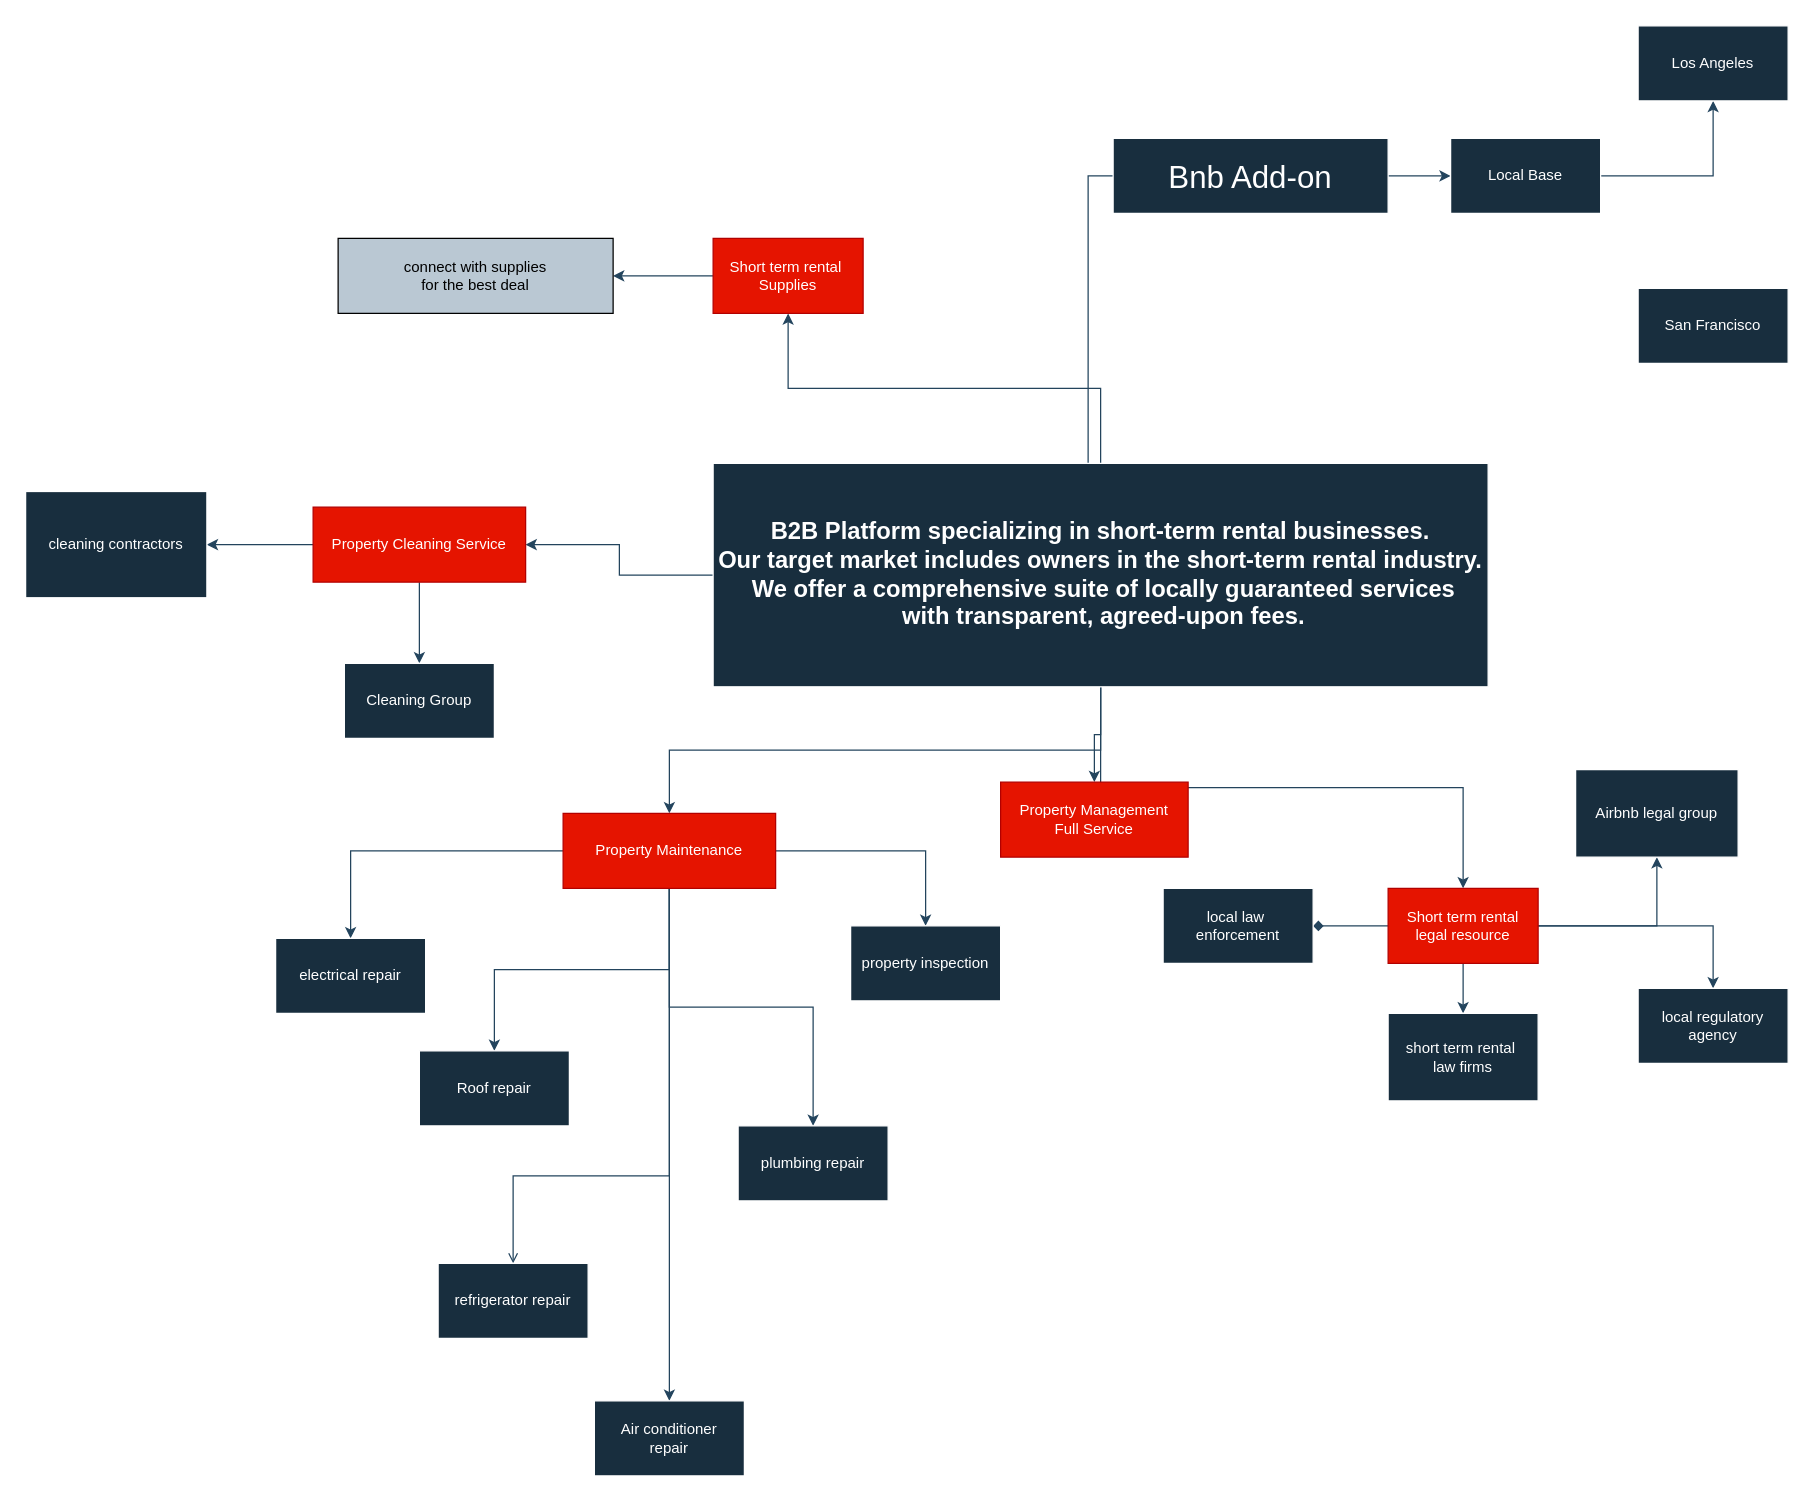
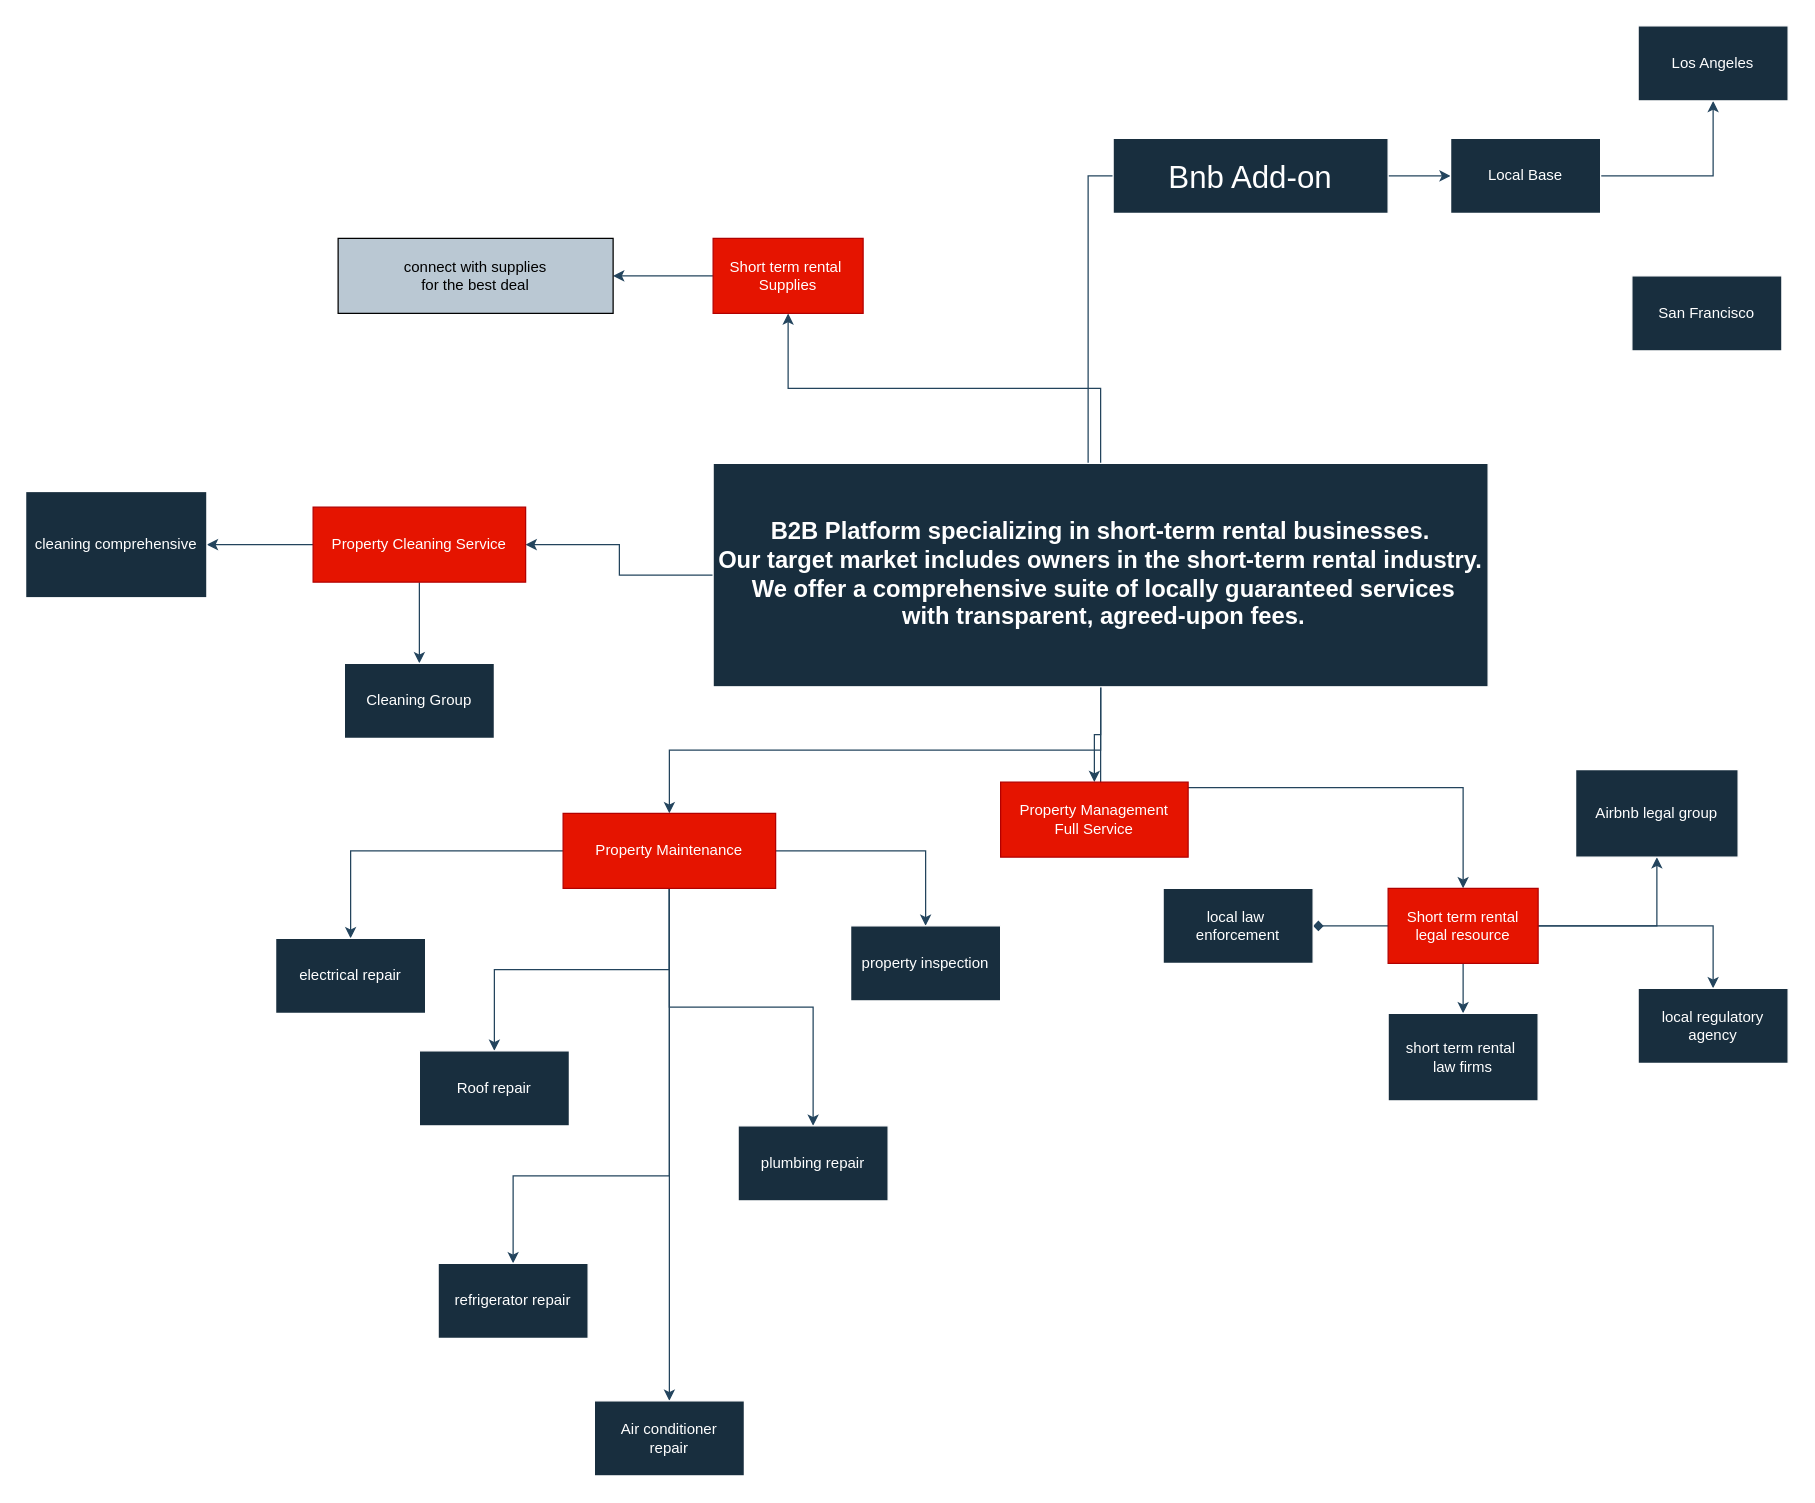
  <mxCell id="0" />
  <mxCell id="1" parent="0" />
  <mxCell id="2" value="" style="edgeStyle=orthogonalEdgeStyle;rounded=0;orthogonalLoop=1;jettySize=auto;html=1;strokeColor=#23445D;" edge="1" parent="1" source="4"><mxGeometry relative="1" as="geometry"><mxPoint x="860" y="280" as="sourcePoint" /><mxPoint x="870" y="410" as="targetPoint" /><Array as="points" /></mxGeometry></mxCell>
  <mxCell id="3" value="" style="edgeStyle=orthogonalEdgeStyle;rounded=0;orthogonalLoop=1;jettySize=auto;html=1;strokeColor=#23445D;" edge="1" parent="1" source="4" target="12"><mxGeometry relative="1" as="geometry" /></mxCell>
  <mxCell id="4" value="&lt;font style=&quot;font-size: 25px;&quot;&gt;Bnb Add-on&lt;/font&gt;" style="whiteSpace=wrap;html=1;strokeColor=#FFFFFF;fontColor=#FFFFFF;fillColor=#182E3E;" vertex="1" parent="1"><mxGeometry x="890" y="110" width="220" height="60" as="geometry" /></mxCell>
  <mxCell id="5" value="" style="edgeStyle=orthogonalEdgeStyle;rounded=0;orthogonalLoop=1;jettySize=auto;html=1;strokeColor=#23445D;" edge="1" parent="1" source="10" target="15"><mxGeometry relative="1" as="geometry" /></mxCell>
  <mxCell id="6" value="" style="edgeStyle=orthogonalEdgeStyle;rounded=0;orthogonalLoop=1;jettySize=auto;html=1;strokeColor=#23445D;" edge="1" parent="1" source="10" target="18"><mxGeometry relative="1" as="geometry" /></mxCell>
  <mxCell id="7" value="" style="edgeStyle=orthogonalEdgeStyle;rounded=0;orthogonalLoop=1;jettySize=auto;html=1;strokeColor=#23445D;" edge="1" parent="1" source="10" target="25"><mxGeometry relative="1" as="geometry" /></mxCell>
  <mxCell id="8" value="" style="edgeStyle=orthogonalEdgeStyle;rounded=0;orthogonalLoop=1;jettySize=auto;html=1;strokeColor=#23445D;" edge="1" parent="1" source="10" target="30"><mxGeometry relative="1" as="geometry" /></mxCell>
  <mxCell id="9" value="" style="edgeStyle=orthogonalEdgeStyle;rounded=0;orthogonalLoop=1;jettySize=auto;html=1;strokeColor=#23445D;" edge="1" parent="1" source="10" target="32"><mxGeometry relative="1" as="geometry" /></mxCell>
  <mxCell id="10" value="&lt;font style=&quot;font-size: 19px;&quot;&gt;&lt;b&gt;B2B Platform specializing in short-term rental businesses. &lt;br&gt;Our target market includes owners in the short-term rental industry.&lt;br&gt;&amp;nbsp;We offer a comprehensive suite of locally guaranteed services&lt;br&gt;&amp;nbsp;with transparent, agreed-upon fees.&lt;/b&gt;&lt;/font&gt;" style="whiteSpace=wrap;html=1;fillColor=#182E3E;strokeColor=#FFFFFF;fontColor=#FFFFFF;align=center;" vertex="1" parent="1"><mxGeometry x="570" y="370" width="620" height="178.75" as="geometry" /></mxCell>
  <mxCell id="11" value="" style="edgeStyle=orthogonalEdgeStyle;rounded=0;orthogonalLoop=1;jettySize=auto;html=1;strokeColor=#23445D;" edge="1" parent="1" source="12" target="14"><mxGeometry relative="1" as="geometry" /></mxCell>
  <mxCell id="12" value="Local Base" style="whiteSpace=wrap;html=1;fillColor=#182E3E;strokeColor=#FFFFFF;fontColor=#FFFFFF;" vertex="1" parent="1"><mxGeometry x="1160" y="110" width="120" height="60" as="geometry" /></mxCell>
- <mxCell id="13" value="San Francisco" style="whiteSpace=wrap;html=1;fillColor=#182E3E;strokeColor=#FFFFFF;fontColor=#FFFFFF;" vertex="1" parent="1"><mxGeometry x="1310" width="120" height="60" as="geometry" y="230" /></mxCell>
+ <mxCell id="13" value="San Francisco" style="whiteSpace=wrap;html=1;fillColor=#182E3E;strokeColor=#FFFFFF;fontColor=#FFFFFF;" vertex="1" parent="1"><mxGeometry x="1305" y="220" width="120" height="60" as="geometry" /></mxCell>
  <mxCell id="14" value="Los Angeles" style="whiteSpace=wrap;html=1;fillColor=#182E3E;strokeColor=#FFFFFF;fontColor=#FFFFFF;" vertex="1" parent="1"><mxGeometry x="1310" y="20" width="120" height="60" as="geometry" /></mxCell>
  <mxCell id="15" value="Property Management&lt;br&gt;Full Service" style="whiteSpace=wrap;html=1;fillColor=#e51400;strokeColor=#B20000;fontColor=#ffffff;" vertex="1" parent="1"><mxGeometry x="800" y="625" width="150" height="60" as="geometry" /></mxCell>
  <mxCell id="16" value="" style="edgeStyle=orthogonalEdgeStyle;rounded=0;orthogonalLoop=1;jettySize=auto;html=1;strokeColor=#23445D;" edge="1" parent="1" source="18" target="43"><mxGeometry relative="1" as="geometry" /></mxCell>
  <mxCell id="17" value="" style="edgeStyle=orthogonalEdgeStyle;rounded=0;orthogonalLoop=1;jettySize=auto;html=1;strokeColor=#23445D;" edge="1" parent="1" source="18" target="44"><mxGeometry relative="1" as="geometry" /></mxCell>
  <mxCell id="18" value="Property Cleaning Service" style="whiteSpace=wrap;html=1;fillColor=#e51400;strokeColor=#B20000;fontColor=#ffffff;" vertex="1" parent="1"><mxGeometry x="250" y="405" width="170" height="60" as="geometry" /></mxCell>
  <mxCell id="19" value="" style="edgeStyle=orthogonalEdgeStyle;rounded=0;orthogonalLoop=1;jettySize=auto;html=1;strokeColor=#23445D;" edge="1" parent="1" source="25" target="37"><mxGeometry relative="1" as="geometry" /></mxCell>
  <mxCell id="20" value="" style="edgeStyle=orthogonalEdgeStyle;rounded=0;orthogonalLoop=1;jettySize=auto;html=1;strokeColor=#23445D;" edge="1" parent="1" source="25" target="38"><mxGeometry relative="1" as="geometry" /></mxCell>
  <mxCell id="21" value="" style="edgeStyle=orthogonalEdgeStyle;rounded=0;orthogonalLoop=1;jettySize=auto;html=1;strokeColor=#23445D;" edge="1" parent="1" source="25" target="39"><mxGeometry relative="1" as="geometry" /></mxCell>
  <mxCell id="22" value="" style="edgeStyle=orthogonalEdgeStyle;rounded=0;orthogonalLoop=1;jettySize=auto;html=1;strokeColor=#23445D;" edge="1" parent="1" source="25" target="40"><mxGeometry relative="1" as="geometry" /></mxCell>
- <mxCell id="23" value="" style="edgeStyle=orthogonalEdgeStyle;rounded=0;orthogonalLoop=1;jettySize=auto;html=1;strokeColor=#23445D;endArrow=open;" edge="1" parent="1" source="25" target="41"><mxGeometry relative="1" as="geometry"><Array as="points"><mxPoint x="535" y="940" /><mxPoint x="410" y="940" /></Array></mxGeometry></mxCell>
+ <mxCell id="23" value="" style="edgeStyle=orthogonalEdgeStyle;rounded=0;orthogonalLoop=1;jettySize=auto;html=1;strokeColor=#23445D;" edge="1" parent="1" source="25" target="41"><mxGeometry relative="1" as="geometry"><Array as="points"><mxPoint x="535" y="940" /><mxPoint x="410" y="940" /></Array></mxGeometry></mxCell>
  <mxCell id="24" value="" style="edgeStyle=orthogonalEdgeStyle;rounded=0;orthogonalLoop=1;jettySize=auto;html=1;strokeColor=#23445D;" edge="1" parent="1" source="25" target="42"><mxGeometry relative="1" as="geometry" /></mxCell>
  <mxCell id="25" value="Property Maintenance" style="whiteSpace=wrap;html=1;fillColor=#e51400;strokeColor=#B20000;fontColor=#ffffff;" vertex="1" parent="1"><mxGeometry x="450" y="650" width="170" height="60" as="geometry" /></mxCell>
  <mxCell id="26" value="" style="edgeStyle=orthogonalEdgeStyle;rounded=0;orthogonalLoop=1;jettySize=auto;html=1;strokeColor=#23445D;endArrow=diamond;" edge="1" parent="1" source="30" target="33"><mxGeometry relative="1" as="geometry" /></mxCell>
  <mxCell id="27" value="" style="edgeStyle=orthogonalEdgeStyle;rounded=0;orthogonalLoop=1;jettySize=auto;html=1;strokeColor=#23445D;" edge="1" parent="1" source="30" target="34"><mxGeometry relative="1" as="geometry"><Array as="points" /></mxGeometry></mxCell>
  <mxCell id="28" value="" style="edgeStyle=orthogonalEdgeStyle;rounded=0;orthogonalLoop=1;jettySize=auto;html=1;strokeColor=#23445D;" edge="1" parent="1" source="30" target="35"><mxGeometry relative="1" as="geometry" /></mxCell>
  <mxCell id="29" value="" style="edgeStyle=orthogonalEdgeStyle;rounded=0;orthogonalLoop=1;jettySize=auto;html=1;strokeColor=#23445D;" edge="1" parent="1" source="30" target="36"><mxGeometry relative="1" as="geometry" /></mxCell>
  <mxCell id="30" value="Short term rental&lt;br&gt;legal resource" style="whiteSpace=wrap;html=1;fillColor=#e51400;strokeColor=#B20000;fontColor=#ffffff;" vertex="1" parent="1"><mxGeometry x="1110" y="710" width="120" height="60" as="geometry" /></mxCell>
  <mxCell id="31" value="" style="edgeStyle=orthogonalEdgeStyle;rounded=0;orthogonalLoop=1;jettySize=auto;html=1;strokeColor=#23445D;" edge="1" parent="1" source="32" target="45"><mxGeometry relative="1" as="geometry" /></mxCell>
  <mxCell id="32" value="Short term rental&amp;nbsp;&lt;br&gt;Supplies" style="whiteSpace=wrap;html=1;fillColor=#e51400;strokeColor=#B20000;fontColor=#ffffff;" vertex="1" parent="1"><mxGeometry x="570" y="190" width="120" height="60" as="geometry" /></mxCell>
  <mxCell id="33" value="local law&amp;nbsp;&lt;br&gt;enforcement" style="whiteSpace=wrap;html=1;fillColor=#182E3E;strokeColor=#FFFFFF;fontColor=#FFFFFF;" vertex="1" parent="1"><mxGeometry x="930" y="710" width="120" height="60" as="geometry" /></mxCell>
  <mxCell id="34" value="short term rental&amp;nbsp;&lt;br&gt;law firms" style="whiteSpace=wrap;html=1;fillColor=#182E3E;strokeColor=#FFFFFF;fontColor=#FFFFFF;" vertex="1" parent="1"><mxGeometry x="1110" y="810" width="120" height="70" as="geometry" /></mxCell>
  <mxCell id="35" value="Airbnb legal group" style="whiteSpace=wrap;html=1;fillColor=#182E3E;strokeColor=#FFFFFF;fontColor=#FFFFFF;" vertex="1" parent="1"><mxGeometry x="1260" y="615" width="130" height="70" as="geometry" /></mxCell>
  <mxCell id="36" value="local regulatory agency" style="whiteSpace=wrap;html=1;fillColor=#182E3E;strokeColor=#FFFFFF;fontColor=#FFFFFF;" vertex="1" parent="1"><mxGeometry x="1310" y="790" width="120" height="60" as="geometry" /></mxCell>
  <mxCell id="37" value="Roof repair" style="whiteSpace=wrap;html=1;fillColor=#182E3E;strokeColor=#FFFFFF;fontColor=#FFFFFF;" vertex="1" parent="1"><mxGeometry x="335" y="840" width="120" height="60" as="geometry" /></mxCell>
  <mxCell id="38" value="property inspection" style="whiteSpace=wrap;html=1;fillColor=#182E3E;strokeColor=#FFFFFF;fontColor=#FFFFFF;" vertex="1" parent="1"><mxGeometry x="680" y="740" width="120" height="60" as="geometry" /></mxCell>
  <mxCell id="39" value="plumbing repair" style="whiteSpace=wrap;html=1;fillColor=#182E3E;strokeColor=#FFFFFF;fontColor=#FFFFFF;" vertex="1" parent="1"><mxGeometry x="590" y="900" width="120" height="60" as="geometry" /></mxCell>
  <mxCell id="40" value="Air conditioner&lt;br&gt;repair" style="whiteSpace=wrap;html=1;fillColor=#182E3E;strokeColor=#FFFFFF;fontColor=#FFFFFF;" vertex="1" parent="1"><mxGeometry x="475" y="1120" width="120" height="60" as="geometry" /></mxCell>
  <mxCell id="41" value="refrigerator repair" style="whiteSpace=wrap;html=1;fillColor=#182E3E;strokeColor=#FFFFFF;fontColor=#FFFFFF;" vertex="1" parent="1"><mxGeometry x="350" y="1010" width="120" height="60" as="geometry" /></mxCell>
  <mxCell id="42" value="electrical repair" style="whiteSpace=wrap;html=1;fillColor=#182E3E;strokeColor=#FFFFFF;fontColor=#FFFFFF;" vertex="1" parent="1"><mxGeometry x="220" y="750" width="120" height="60" as="geometry" /></mxCell>
  <mxCell id="43" value="Cleaning Group" style="whiteSpace=wrap;html=1;fillColor=#182E3E;strokeColor=#FFFFFF;fontColor=#FFFFFF;" vertex="1" parent="1"><mxGeometry x="275" y="530" width="120" height="60" as="geometry" /></mxCell>
- <mxCell id="44" value="cleaning contractors" style="whiteSpace=wrap;html=1;fillColor=#182E3E;strokeColor=#FFFFFF;fontColor=#FFFFFF;" vertex="1" parent="1"><mxGeometry x="20" y="392.5" width="145" height="85" as="geometry" /></mxCell>
+ <mxCell id="44" value="cleaning comprehensive" style="whiteSpace=wrap;html=1;fillColor=#182E3E;strokeColor=#FFFFFF;fontColor=#FFFFFF;" vertex="1" parent="1"><mxGeometry x="20" y="392.5" width="145" height="85" as="geometry" /></mxCell>
  <mxCell id="45" value="connect with supplies &lt;br&gt;for the best deal" style="whiteSpace=wrap;html=1;fillColor=#bac8d3;strokeColor=default;" vertex="1" parent="1"><mxGeometry x="270" y="190" width="220" height="60" as="geometry" /></mxCell>
